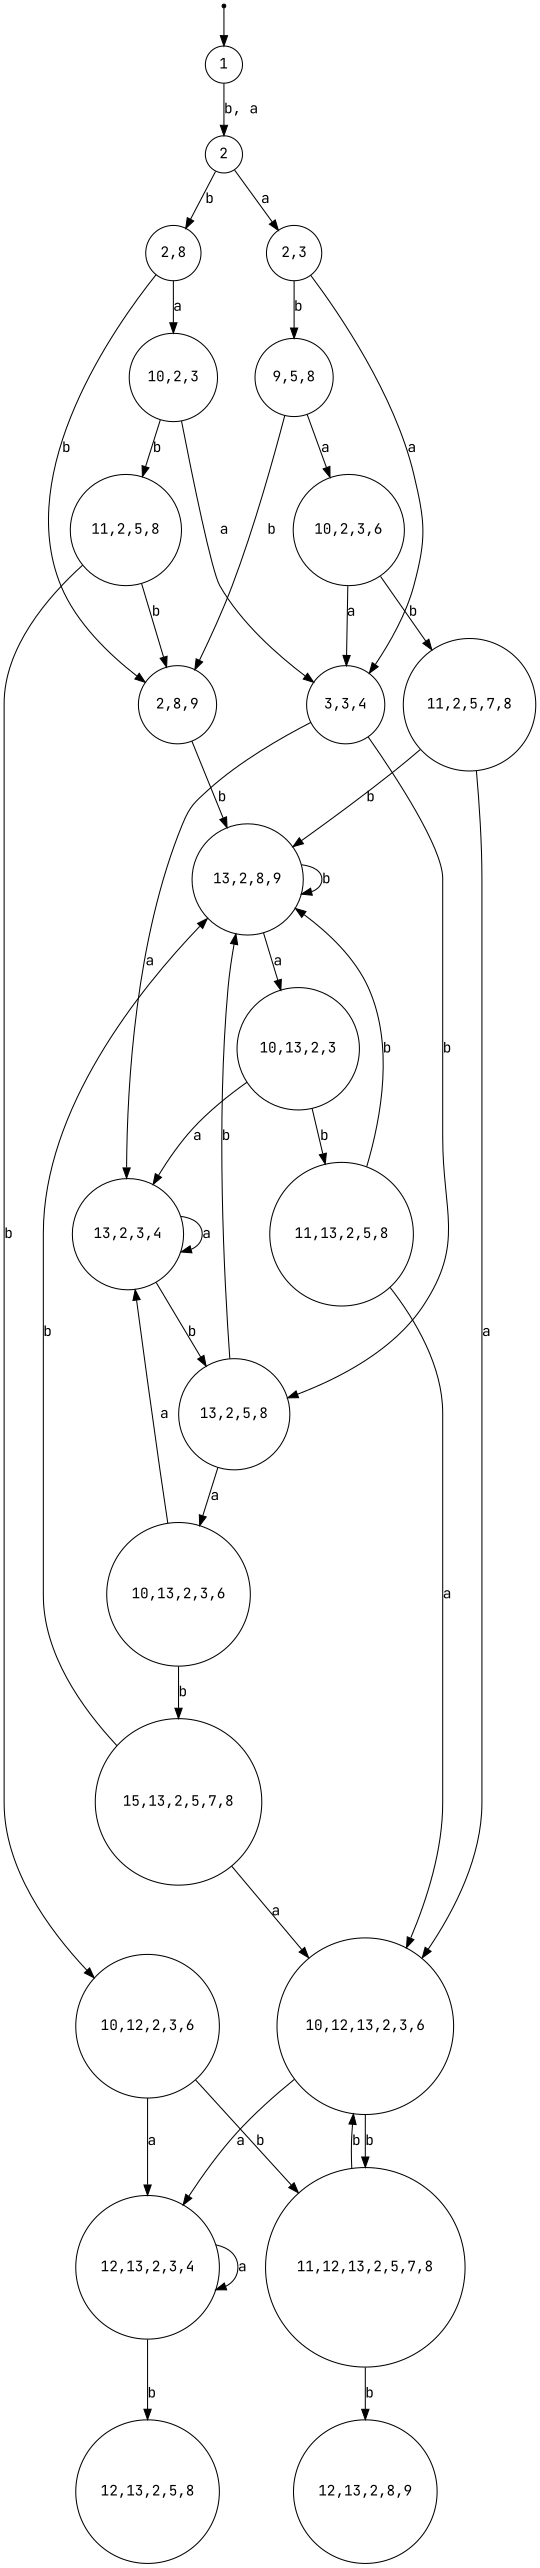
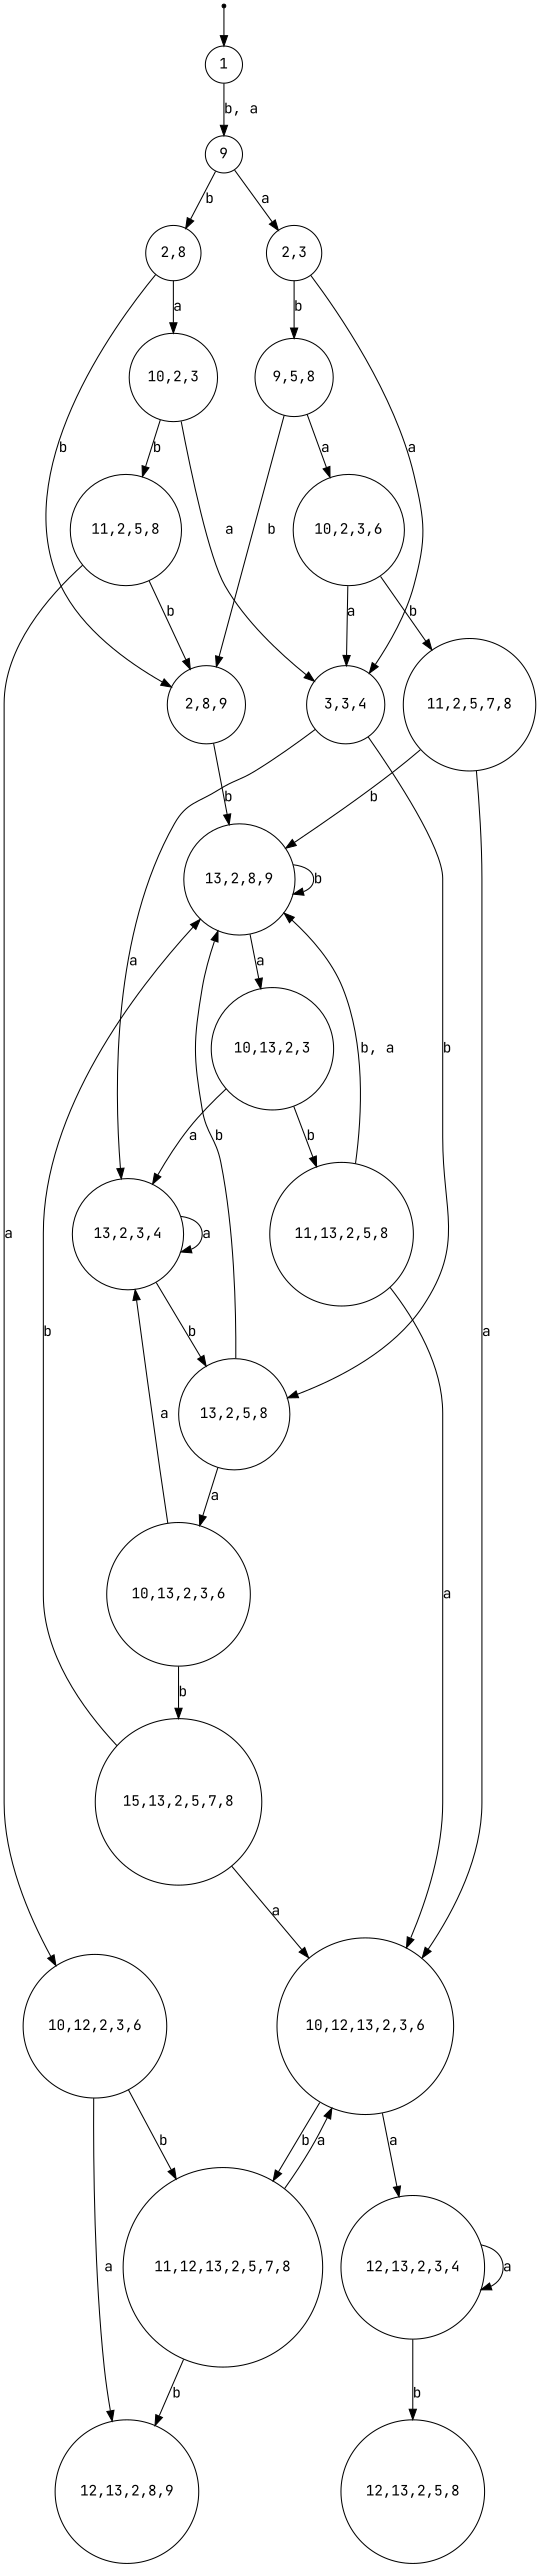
  digraph {
    fontname="JetBrains Mono"
    rankdir=TB
    node [fontname="JetBrains Mono" shape=circle]
    edge [fontname="JetBrains Mono"]
    0 [shape=point]
    1
-   2
+   2 [label=9]
    "2,8"
    "2,3"
    "2,8,9"
    "10,2,3"
    n8 [label="9,5,8"]
    n9 [label="3,3,4"]
    "13,2,8,9"
    "11,2,5,8"
    "10,2,3,6"
    "13,2,5,8"
    "13,2,3,4"
    "10,13,2,3"
    "11,13,2,5,8"
    "10,12,2,3,6"
    "11,2,5,7,8"
    "10,13,2,3,6"
    "10,12,13,2,3,6"
    "11,12,13,2,5,7,8"
    "12,13,2,3,4"
    n23 [label="15,13,2,5,7,8"]
    "12,13,2,8,9"
    "12,13,2,5,8"
    0 -> 1
    1 -> 2 [label="b, a"]
    2 -> "2,8" [label=b]
    2 -> "2,3" [label=a]
    "2,8" -> "2,8,9" [label=b]
    "2,8" -> "10,2,3" [label=a]
    "2,3" -> n8 [label=b]
    "2,3" -> n9 [label=a]
    "2,8,9" -> "13,2,8,9" [label=b]
    "10,2,3" -> n9 [label=a]
    "10,2,3" -> "11,2,5,8" [label=b]
    n8 -> "2,8,9" [label=b]
    n8 -> "10,2,3,6" [label=a]
    n9 -> "13,2,5,8" [label=b]
    n9 -> "13,2,3,4" [label=a]
    "13,2,8,9" -> "13,2,8,9" [label=b]
    "13,2,8,9" -> "10,13,2,3" [label=a]
    "11,2,5,8" -> "2,8,9" [label=b]
-   "11,2,5,8" -> "10,12,2,3,6" [label=b]
+   "11,2,5,8" -> "10,12,2,3,6" [label=a]
    "10,2,3,6" -> n9 [label=a]
    "10,2,3,6" -> "11,2,5,7,8" [label=b]
    "13,2,5,8" -> "13,2,8,9" [label=b]
    "13,2,5,8" -> "10,13,2,3,6" [label=a]
    "13,2,3,4" -> "13,2,5,8" [label=b]
    "13,2,3,4" -> "13,2,3,4" [label=a]
    "10,13,2,3" -> "13,2,3,4" [label=a]
    "10,13,2,3" -> "11,13,2,5,8" [label=b]
-   "11,13,2,5,8" -> "13,2,8,9" [label=b]
+   "11,13,2,5,8" -> "13,2,8,9" [label="b, a"]
    "11,13,2,5,8" -> "10,12,13,2,3,6" [label=a]
    "10,12,2,3,6" -> "11,12,13,2,5,7,8" [label=b]
-   "10,12,2,3,6" -> "12,13,2,3,4" [label=a]
+   "10,12,2,3,6" -> "12,13,2,8,9" [label=a]
    "11,2,5,7,8" -> "13,2,8,9" [label=b]
    "11,2,5,7,8" -> "10,12,13,2,3,6" [label=a]
    "10,13,2,3,6" -> "13,2,3,4" [label=a]
    "10,13,2,3,6" -> n23 [label=b]
    "10,12,13,2,3,6" -> "11,12,13,2,5,7,8" [label=b]
    "10,12,13,2,3,6" -> "12,13,2,3,4" [label=a]
-   "11,12,13,2,5,7,8" -> "10,12,13,2,3,6" [label=b]
+   "11,12,13,2,5,7,8" -> "10,12,13,2,3,6" [label=a]
    "11,12,13,2,5,7,8" -> "12,13,2,8,9" [label=b]
    "12,13,2,3,4" -> "12,13,2,3,4" [label=a]
    "12,13,2,3,4" -> "12,13,2,5,8" [label=b]
    n23 -> "13,2,8,9" [label=b]
    n23 -> "10,12,13,2,3,6" [label=a]
  }
